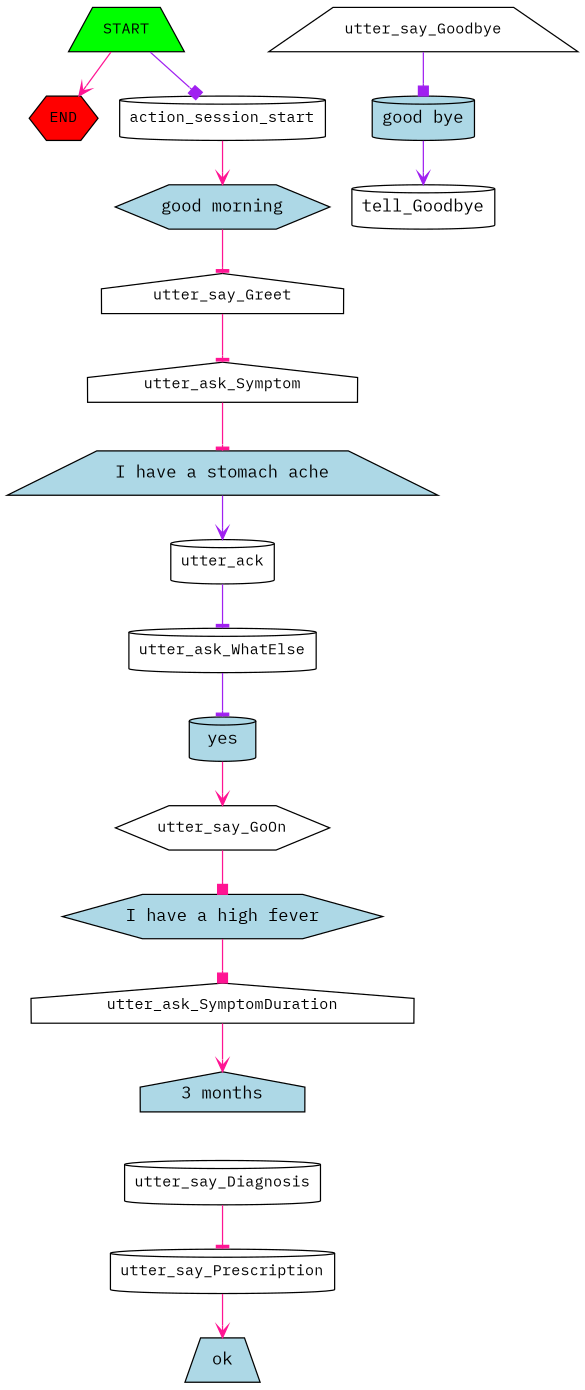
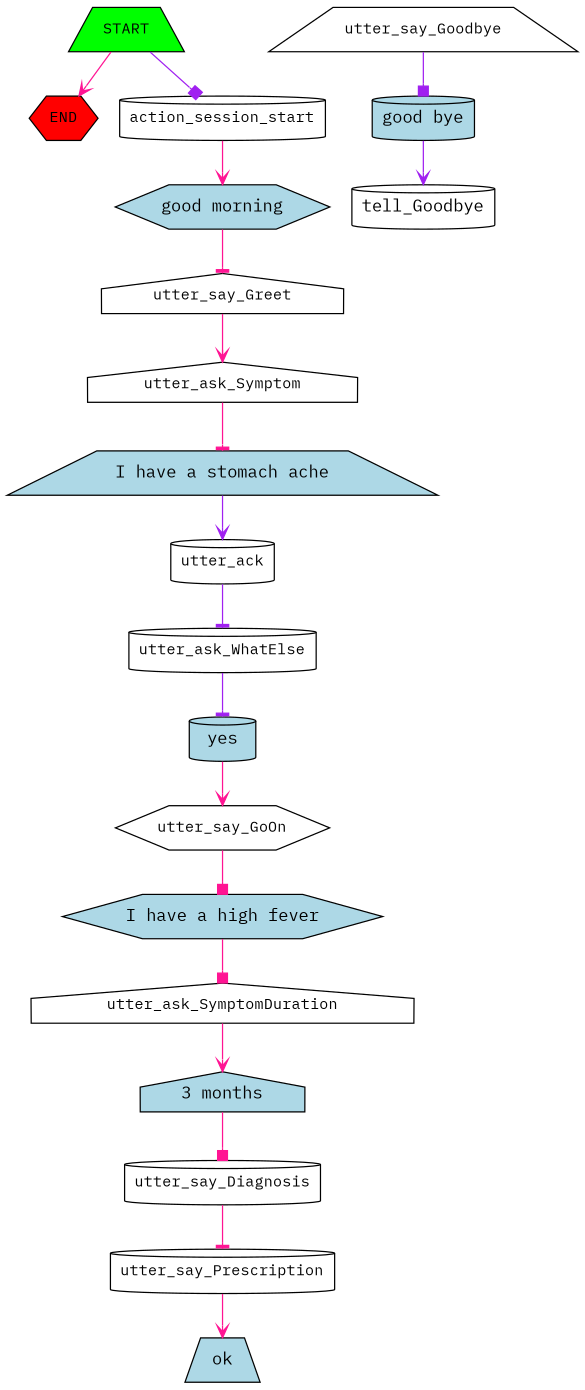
  digraph {
    fontname="IBM Plex Mono"
    node [fontname="IBM Plex Mono" fontsize=12 shape=cylinder]
    edge [arrowhead=vee color=deeppink fontname="IBM Plex Mono"]
    n1 [fillcolor=green label=START shape=trapezium style=filled]
    n2 [fillcolor=red label=END shape=hexagon style=filled]
    n3 [label=action_session_start]
    n4 [fillcolor=lightblue label="good morning" shape=hexagon style=filled fontsize=""]
    n5 [label=utter_say_Greet shape=house]
    n6 [label=utter_ask_Symptom shape=house]
    n7 [fillcolor=lightblue label="I have a stomach ache" shape=trapezium style=filled fontsize=""]
    n8 [label=utter_ack]
    n9 [label=utter_ask_WhatElse]
    n10 [fillcolor=lightblue label=yes style=filled fontsize=""]
    n11 [label=utter_say_GoOn shape=hexagon]
    n12 [fillcolor=lightblue label="I have a high fever" shape=hexagon style=filled fontsize=""]
    n13 [label=utter_ask_SymptomDuration shape=house]
    n14 [fillcolor=lightblue label="3 months" shape=house style=filled fontsize=""]
    n15 [label=utter_say_Diagnosis]
    n16 [label=utter_say_Prescription]
    n17 [fillcolor=lightblue label=ok shape=trapezium style=filled fontsize=""]
    n18 [label=utter_say_Goodbye shape=trapezium]
    n19 [fillcolor=lightblue label="good bye" style=filled fontsize=""]
    n20 [label=tell_Goodbye fontsize=""]
    n1 -> n2
    n1 -> n3 [arrowhead=box color=purple]
    n3 -> n4
    n4 -> n5 [arrowhead=tee]
-   n5 -> n6 [arrowhead=tee]
+   n5 -> n6
    n6 -> n7 [arrowhead=tee]
    n7 -> n8 [color=purple]
    n8 -> n9 [arrowhead=tee color=purple]
    n9 -> n10 [arrowhead=tee color=purple]
    n10 -> n11
    n11 -> n12 [arrowhead=box]
    n12 -> n13 [arrowhead=box]
    n13 -> n14
+   n14 -> n15 [arrowhead=box]
    n15 -> n16 [arrowhead=tee]
    n16 -> n17
    n18 -> n19 [arrowhead=box color=purple]
    n19 -> n20 [color=purple]
  }
